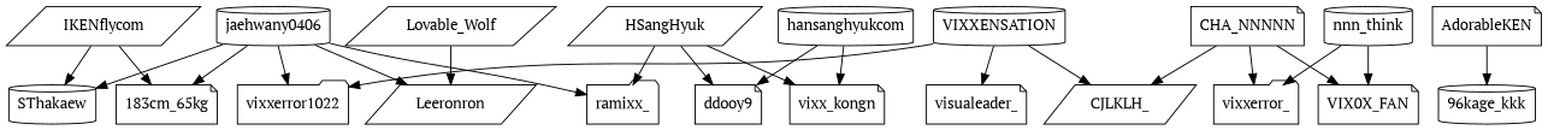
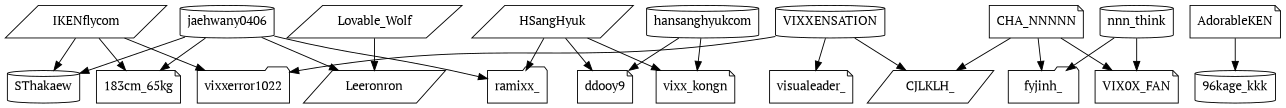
  strict digraph {
    fontname="PT Serif"
    node [fontname="PT Serif" shape=note]
    edge [fontname="PT Serif"]
    IKENflycom [shape=parallelogram]
    "183cm_65kg"
    SThakaew [shape=cylinder]
    jaehwany0406 [shape=cylinder]
    Leeronron [shape=parallelogram]
    ramixx_ [shape=folder]
    vixxerror1022 [shape=folder]
    "96kage_kkk" [shape=cylinder]
    nnn_think [shape=cylinder]
    VIX0X_FAN
-   fyjinh_ [shape=folder label=vixxerror_]
+   fyjinh_ [shape=folder]
    CHA_NNNNN
    CJLKLH_ [shape=parallelogram]
    Lovable_Wolf [shape=parallelogram]
    hansanghyukcom [shape=cylinder]
    vixx_kongn
    ddooy9
    HSangHyuk [shape=parallelogram]
    VIXXENSATION [shape=cylinder]
    visualeader_
    AdorableKEN
    IKENflycom -> "183cm_65kg"
    IKENflycom -> SThakaew
    jaehwany0406 -> "183cm_65kg"
    jaehwany0406 -> SThakaew
    jaehwany0406 -> Leeronron
    jaehwany0406 -> ramixx_
-   jaehwany0406 -> vixxerror1022
+   IKENflycom -> vixxerror1022
    nnn_think -> VIX0X_FAN
    nnn_think -> fyjinh_
    CHA_NNNNN -> VIX0X_FAN
    CHA_NNNNN -> fyjinh_
    CHA_NNNNN -> CJLKLH_
    Lovable_Wolf -> Leeronron
    hansanghyukcom -> vixx_kongn
    hansanghyukcom -> ddooy9
    HSangHyuk -> ramixx_
    HSangHyuk -> vixx_kongn
    HSangHyuk -> ddooy9
    VIXXENSATION -> vixxerror1022
    VIXXENSATION -> CJLKLH_
    VIXXENSATION -> visualeader_
    AdorableKEN -> "96kage_kkk"
  }
